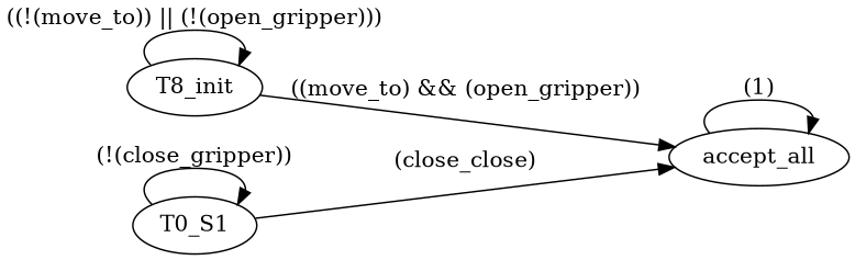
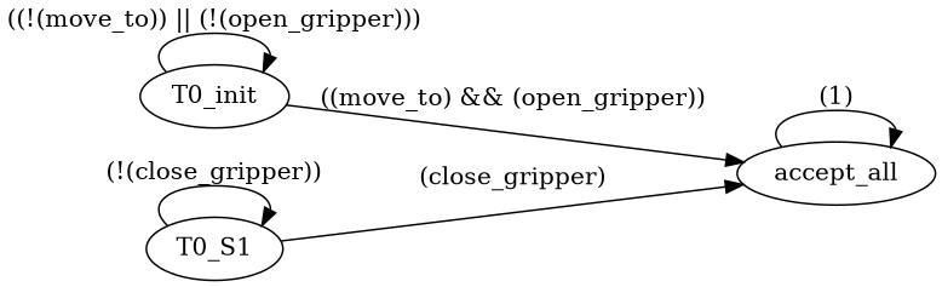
  digraph {
    rankdir=LR
    edge [weight=0]
-   T0_init [label=T8_init]
+   T0_init
    accept_all
    T0_S1
    T0_init -> T0_init [guard="((!(move_to)) || (!(open_gripper)))" input="set([0, 1, 2, 3, 4, 6])" label="((!(move_to)) || (!(open_gripper)))"]
    T0_init -> accept_all [guard="((move_to) && (open_gripper))" input="set([5, 7])" label="((move_to) && (open_gripper))"]
    accept_all -> accept_all [guard="(1)" input="set([0, 1, 2, 3, 4, 5, 6, 7])" label="(1)"]
-   T0_S1 -> accept_all [guard="(close_gripper)" input="set([2, 3, 6, 7])" label="(close_close)"]
+   T0_S1 -> accept_all [guard="(close_gripper)" input="set([2, 3, 6, 7])" label="(close_gripper)"]
    T0_S1 -> T0_S1 [guard="(!(close_gripper))" input="set([0, 1, 4, 5])" label="(!(close_gripper))"]
  }
